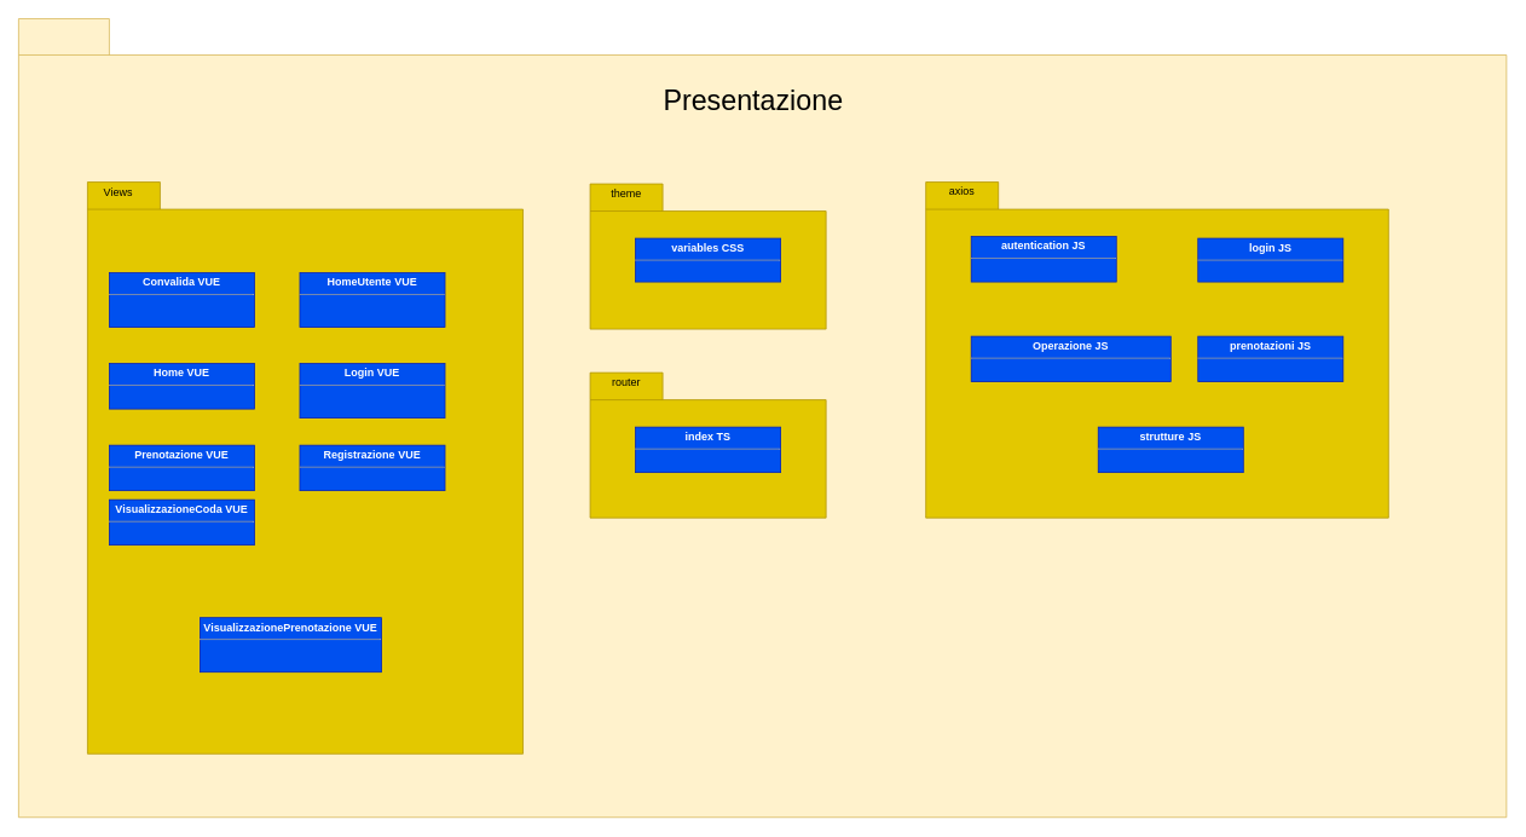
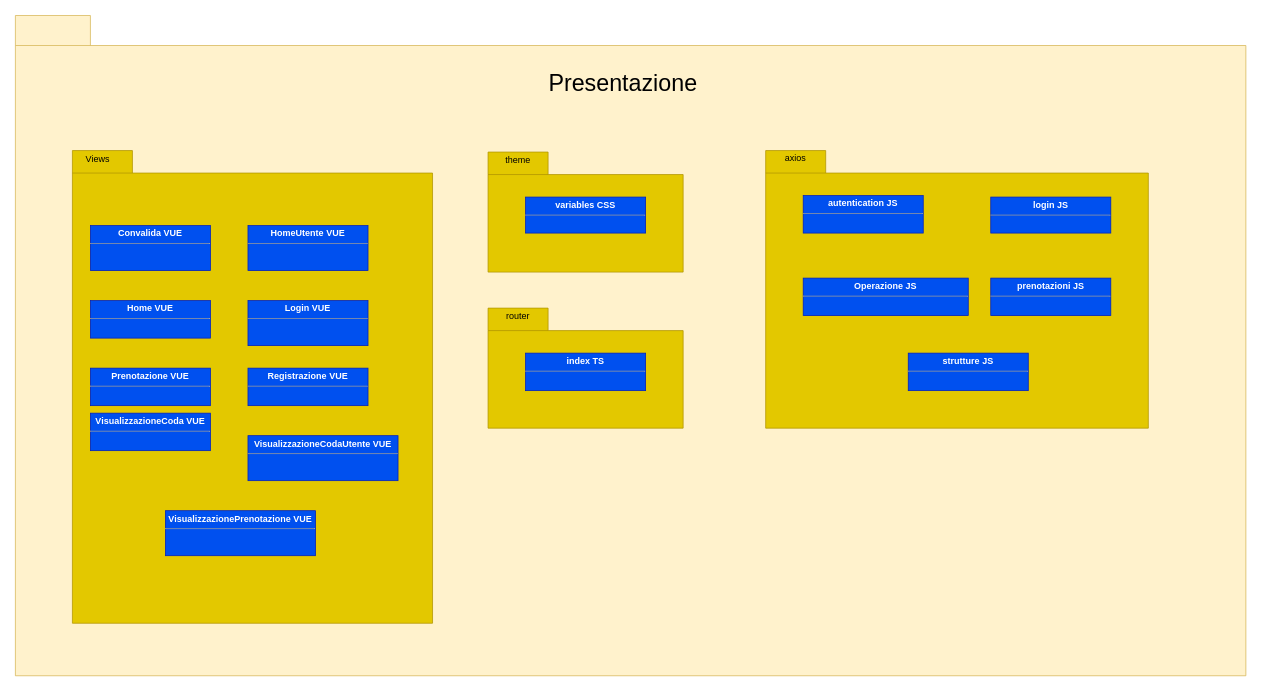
  <mxCell id="0" />
  <mxCell id="1" parent="0" />
  <mxCell id="2" value="" style="shape=folder;fontStyle=1;spacingTop=10;tabWidth=100;tabHeight=40;tabPosition=left;html=1;fillColor=#fff2cc;strokeColor=#d6b656;" parent="1" vertex="1"><mxGeometry x="20" y="20" width="1640" height="880" as="geometry" /></mxCell>
  <mxCell id="3" value="&lt;font style=&quot;font-size: 31px&quot;&gt;Presentazione&lt;/font&gt;" style="text;html=1;strokeColor=none;fillColor=none;align=center;verticalAlign=middle;whiteSpace=wrap;rounded=0;" parent="1" vertex="1"><mxGeometry x="810" y="100" width="40" height="20" as="geometry" /></mxCell>
  <mxCell id="4" value="" style="shape=folder;fontStyle=1;spacingTop=10;tabWidth=80;tabHeight=30;tabPosition=left;html=1;fillColor=#e3c800;strokeColor=#B09500;fontColor=#ffffff;" vertex="1" parent="1"><mxGeometry x="96" y="200" width="480" height="630" as="geometry" /></mxCell>
  <mxCell id="5" value="Views" style="text;html=1;strokeColor=none;fillColor=none;align=center;verticalAlign=middle;whiteSpace=wrap;rounded=0;" vertex="1" parent="1"><mxGeometry x="110" y="202" width="40" height="20" as="geometry" /></mxCell>
  <mxCell id="6" value="&lt;p style=&quot;margin: 0px ; margin-top: 4px ; text-align: center&quot;&gt;&lt;b&gt;Convalida VUE&lt;/b&gt;&lt;/p&gt;&lt;hr size=&quot;1&quot;&gt;&lt;p style=&quot;margin: 0px ; margin-left: 4px&quot;&gt;&lt;br&gt;&lt;/p&gt;&lt;p style=&quot;margin: 0px ; margin-left: 4px&quot;&gt;&lt;br&gt;&lt;/p&gt;" style="verticalAlign=top;align=left;overflow=fill;fontSize=12;fontFamily=Helvetica;html=1;fillColor=#0050ef;strokeColor=#001DBC;fontColor=#ffffff;" vertex="1" parent="1"><mxGeometry x="120" y="300" width="160" height="60" as="geometry" /></mxCell>
  <mxCell id="7" value="&lt;p style=&quot;margin: 0px ; margin-top: 4px ; text-align: center&quot;&gt;&lt;b&gt;Home VUE&lt;/b&gt;&lt;/p&gt;&lt;hr size=&quot;1&quot;&gt;&lt;p style=&quot;margin: 0px ; margin-left: 4px&quot;&gt;&lt;br&gt;&lt;/p&gt;&lt;p style=&quot;margin: 0px ; margin-left: 4px&quot;&gt;&lt;br&gt;&lt;/p&gt;" style="verticalAlign=top;align=left;overflow=fill;fontSize=12;fontFamily=Helvetica;html=1;fillColor=#0050ef;strokeColor=#001DBC;fontColor=#ffffff;" vertex="1" parent="1"><mxGeometry x="120" y="400" width="160" height="50" as="geometry" /></mxCell>
  <mxCell id="8" value="&lt;p style=&quot;margin: 0px ; margin-top: 4px ; text-align: center&quot;&gt;&lt;b&gt;HomeUtente VUE&lt;/b&gt;&lt;/p&gt;&lt;hr size=&quot;1&quot;&gt;&lt;p style=&quot;margin: 0px ; margin-left: 4px&quot;&gt;&lt;br&gt;&lt;/p&gt;&lt;p style=&quot;margin: 0px ; margin-left: 4px&quot;&gt;&lt;br&gt;&lt;/p&gt;" style="verticalAlign=top;align=left;overflow=fill;fontSize=12;fontFamily=Helvetica;html=1;fillColor=#0050ef;strokeColor=#001DBC;fontColor=#ffffff;" vertex="1" parent="1"><mxGeometry x="330" y="300" width="160" height="60" as="geometry" /></mxCell>
  <mxCell id="9" value="&lt;p style=&quot;margin: 0px ; margin-top: 4px ; text-align: center&quot;&gt;&lt;b&gt;Login VUE&lt;/b&gt;&lt;/p&gt;&lt;hr size=&quot;1&quot;&gt;&lt;p style=&quot;margin: 0px ; margin-left: 4px&quot;&gt;&lt;br&gt;&lt;/p&gt;&lt;p style=&quot;margin: 0px ; margin-left: 4px&quot;&gt;&lt;br&gt;&lt;/p&gt;" style="verticalAlign=top;align=left;overflow=fill;fontSize=12;fontFamily=Helvetica;html=1;fillColor=#0050ef;strokeColor=#001DBC;fontColor=#ffffff;" vertex="1" parent="1"><mxGeometry x="330" y="400" width="160" height="60" as="geometry" /></mxCell>
  <mxCell id="10" value="&lt;p style=&quot;margin: 0px ; margin-top: 4px ; text-align: center&quot;&gt;&lt;b&gt;Prenotazione VUE&lt;/b&gt;&lt;/p&gt;&lt;hr size=&quot;1&quot;&gt;&lt;p style=&quot;margin: 0px ; margin-left: 4px&quot;&gt;&lt;br&gt;&lt;/p&gt;&lt;p style=&quot;margin: 0px ; margin-left: 4px&quot;&gt;&lt;br&gt;&lt;/p&gt;" style="verticalAlign=top;align=left;overflow=fill;fontSize=12;fontFamily=Helvetica;html=1;fillColor=#0050ef;strokeColor=#001DBC;fontColor=#ffffff;" vertex="1" parent="1"><mxGeometry x="120" y="490" width="160" height="50" as="geometry" /></mxCell>
  <mxCell id="11" value="&lt;p style=&quot;margin: 0px ; margin-top: 4px ; text-align: center&quot;&gt;&lt;b&gt;Registrazione VUE&lt;/b&gt;&lt;/p&gt;&lt;hr size=&quot;1&quot;&gt;&lt;p style=&quot;margin: 0px ; margin-left: 4px&quot;&gt;&lt;br&gt;&lt;/p&gt;&lt;p style=&quot;margin: 0px ; margin-left: 4px&quot;&gt;&lt;br&gt;&lt;/p&gt;" style="verticalAlign=top;align=left;overflow=fill;fontSize=12;fontFamily=Helvetica;html=1;fillColor=#0050ef;strokeColor=#001DBC;fontColor=#ffffff;" vertex="1" parent="1"><mxGeometry x="330" y="490" width="160" height="50" as="geometry" /></mxCell>
  <mxCell id="12" value="&lt;p style=&quot;margin: 0px ; margin-top: 4px ; text-align: center&quot;&gt;&lt;b&gt;VisualizzazioneCoda VUE&lt;/b&gt;&lt;/p&gt;&lt;hr size=&quot;1&quot;&gt;&lt;p style=&quot;margin: 0px ; margin-left: 4px&quot;&gt;&lt;br&gt;&lt;/p&gt;&lt;p style=&quot;margin: 0px ; margin-left: 4px&quot;&gt;&lt;br&gt;&lt;/p&gt;" style="verticalAlign=top;align=left;overflow=fill;fontSize=12;fontFamily=Helvetica;html=1;fillColor=#0050ef;strokeColor=#001DBC;fontColor=#ffffff;" vertex="1" parent="1"><mxGeometry x="120" y="550" width="160" height="50" as="geometry" /></mxCell>
+ <mxCell id="13" value="&lt;p style=&quot;margin: 0px ; margin-top: 4px ; text-align: center&quot;&gt;&lt;b&gt;VisualizzazioneCodaUtente VUE&lt;/b&gt;&lt;/p&gt;&lt;hr size=&quot;1&quot;&gt;&lt;p style=&quot;margin: 0px ; margin-left: 4px&quot;&gt;&lt;br&gt;&lt;/p&gt;&lt;p style=&quot;margin: 0px ; margin-left: 4px&quot;&gt;&lt;br&gt;&lt;/p&gt;" style="verticalAlign=top;align=left;overflow=fill;fontSize=12;fontFamily=Helvetica;html=1;fillColor=#0050ef;strokeColor=#001DBC;fontColor=#ffffff;" vertex="1" parent="1"><mxGeometry x="330" y="580" width="200" height="60" as="geometry" /></mxCell>
  <mxCell id="14" value="&lt;p style=&quot;margin: 0px ; margin-top: 4px ; text-align: center&quot;&gt;&lt;b&gt;VisualizzazionePrenotazione VUE&lt;/b&gt;&lt;/p&gt;&lt;hr size=&quot;1&quot;&gt;&lt;p style=&quot;margin: 0px ; margin-left: 4px&quot;&gt;&lt;br&gt;&lt;/p&gt;&lt;p style=&quot;margin: 0px ; margin-left: 4px&quot;&gt;&lt;br&gt;&lt;/p&gt;" style="verticalAlign=top;align=left;overflow=fill;fontSize=12;fontFamily=Helvetica;html=1;fillColor=#0050ef;strokeColor=#001DBC;fontColor=#ffffff;" vertex="1" parent="1"><mxGeometry x="220" y="680" width="200" height="60" as="geometry" /></mxCell>
  <mxCell id="15" value="" style="shape=folder;fontStyle=1;spacingTop=10;tabWidth=80;tabHeight=30;tabPosition=left;html=1;fillColor=#e3c800;strokeColor=#B09500;fontColor=#ffffff;" vertex="1" parent="1"><mxGeometry x="650" y="202" width="260" height="160" as="geometry" /></mxCell>
  <mxCell id="16" value="theme" style="text;html=1;strokeColor=none;fillColor=none;align=center;verticalAlign=middle;whiteSpace=wrap;rounded=0;" vertex="1" parent="1"><mxGeometry x="670" y="203" width="40" height="20" as="geometry" /></mxCell>
  <mxCell id="17" value="&lt;p style=&quot;margin: 0px ; margin-top: 4px ; text-align: center&quot;&gt;&lt;b&gt;variables CSS&lt;/b&gt;&lt;/p&gt;&lt;hr size=&quot;1&quot;&gt;&lt;p style=&quot;margin: 0px ; margin-left: 4px&quot;&gt;&lt;br&gt;&lt;/p&gt;&lt;p style=&quot;margin: 0px ; margin-left: 4px&quot;&gt;&lt;br&gt;&lt;/p&gt;" style="verticalAlign=top;align=left;overflow=fill;fontSize=12;fontFamily=Helvetica;html=1;fillColor=#0050ef;strokeColor=#001DBC;fontColor=#ffffff;" vertex="1" parent="1"><mxGeometry x="700" y="262" width="160" height="48" as="geometry" /></mxCell>
  <mxCell id="18" value="" style="shape=folder;fontStyle=1;spacingTop=10;tabWidth=80;tabHeight=30;tabPosition=left;html=1;fillColor=#e3c800;strokeColor=#B09500;fontColor=#ffffff;" vertex="1" parent="1"><mxGeometry x="650" y="410" width="260" height="160" as="geometry" /></mxCell>
  <mxCell id="19" value="router" style="text;html=1;strokeColor=none;fillColor=none;align=center;verticalAlign=middle;whiteSpace=wrap;rounded=0;" vertex="1" parent="1"><mxGeometry x="670" y="411" width="40" height="20" as="geometry" /></mxCell>
  <mxCell id="20" value="&lt;p style=&quot;margin: 0px ; margin-top: 4px ; text-align: center&quot;&gt;&lt;b&gt;index TS&lt;/b&gt;&lt;/p&gt;&lt;hr size=&quot;1&quot;&gt;&lt;p style=&quot;margin: 0px ; margin-left: 4px&quot;&gt;&lt;br&gt;&lt;/p&gt;&lt;p style=&quot;margin: 0px ; margin-left: 4px&quot;&gt;&lt;br&gt;&lt;/p&gt;" style="verticalAlign=top;align=left;overflow=fill;fontSize=12;fontFamily=Helvetica;html=1;fillColor=#0050ef;strokeColor=#001DBC;fontColor=#ffffff;" vertex="1" parent="1"><mxGeometry x="700" y="470" width="160" height="50" as="geometry" /></mxCell>
  <mxCell id="21" value="" style="shape=folder;fontStyle=1;spacingTop=10;tabWidth=80;tabHeight=30;tabPosition=left;html=1;fillColor=#e3c800;strokeColor=#B09500;fontColor=#ffffff;" vertex="1" parent="1"><mxGeometry x="1020" y="200" width="510" height="370" as="geometry" /></mxCell>
  <mxCell id="22" value="axios" style="text;html=1;strokeColor=none;fillColor=none;align=center;verticalAlign=middle;whiteSpace=wrap;rounded=0;" vertex="1" parent="1"><mxGeometry x="1040" y="201" width="40" height="20" as="geometry" /></mxCell>
  <mxCell id="23" value="&lt;p style=&quot;margin: 0px ; margin-top: 4px ; text-align: center&quot;&gt;&lt;b&gt;autentication JS&lt;/b&gt;&lt;/p&gt;&lt;hr size=&quot;1&quot;&gt;&lt;p style=&quot;margin: 0px ; margin-left: 4px&quot;&gt;&lt;br&gt;&lt;/p&gt;&lt;p style=&quot;margin: 0px ; margin-left: 4px&quot;&gt;&lt;br&gt;&lt;/p&gt;" style="verticalAlign=top;align=left;overflow=fill;fontSize=12;fontFamily=Helvetica;html=1;fillColor=#0050ef;strokeColor=#001DBC;fontColor=#ffffff;" vertex="1" parent="1"><mxGeometry x="1070" y="260" width="160" height="50" as="geometry" /></mxCell>
  <mxCell id="24" value="&lt;p style=&quot;margin: 0px ; margin-top: 4px ; text-align: center&quot;&gt;&lt;b&gt;login JS&lt;/b&gt;&lt;/p&gt;&lt;hr size=&quot;1&quot;&gt;&lt;p style=&quot;margin: 0px ; margin-left: 4px&quot;&gt;&lt;br&gt;&lt;/p&gt;&lt;p style=&quot;margin: 0px ; margin-left: 4px&quot;&gt;&lt;br&gt;&lt;/p&gt;" style="verticalAlign=top;align=left;overflow=fill;fontSize=12;fontFamily=Helvetica;html=1;fillColor=#0050ef;strokeColor=#001DBC;fontColor=#ffffff;" vertex="1" parent="1"><mxGeometry x="1320" y="262" width="160" height="48" as="geometry" /></mxCell>
  <mxCell id="25" value="&lt;p style=&quot;margin: 0px ; margin-top: 4px ; text-align: center&quot;&gt;&lt;b&gt;Operazione JS&lt;/b&gt;&lt;/p&gt;&lt;hr size=&quot;1&quot;&gt;&lt;p style=&quot;margin: 0px ; margin-left: 4px&quot;&gt;&lt;br&gt;&lt;/p&gt;&lt;p style=&quot;margin: 0px ; margin-left: 4px&quot;&gt;&lt;br&gt;&lt;/p&gt;" style="verticalAlign=top;align=left;overflow=fill;fontSize=12;fontFamily=Helvetica;html=1;fillColor=#0050ef;strokeColor=#001DBC;fontColor=#ffffff;" vertex="1" parent="1"><mxGeometry x="1070" y="370" width="220" height="50" as="geometry" /></mxCell>
  <mxCell id="26" value="&lt;p style=&quot;margin: 0px ; margin-top: 4px ; text-align: center&quot;&gt;&lt;b&gt;prenotazioni JS&lt;/b&gt;&lt;/p&gt;&lt;hr size=&quot;1&quot;&gt;&lt;p style=&quot;margin: 0px ; margin-left: 4px&quot;&gt;&lt;br&gt;&lt;/p&gt;&lt;p style=&quot;margin: 0px ; margin-left: 4px&quot;&gt;&lt;br&gt;&lt;/p&gt;" style="verticalAlign=top;align=left;overflow=fill;fontSize=12;fontFamily=Helvetica;html=1;fillColor=#0050ef;strokeColor=#001DBC;fontColor=#ffffff;" vertex="1" parent="1"><mxGeometry x="1320" y="370" width="160" height="50" as="geometry" /></mxCell>
  <mxCell id="27" value="&lt;p style=&quot;margin: 0px ; margin-top: 4px ; text-align: center&quot;&gt;&lt;b&gt;strutture JS&lt;/b&gt;&lt;/p&gt;&lt;hr size=&quot;1&quot;&gt;&lt;p style=&quot;margin: 0px ; margin-left: 4px&quot;&gt;&lt;br&gt;&lt;/p&gt;&lt;p style=&quot;margin: 0px ; margin-left: 4px&quot;&gt;&lt;br&gt;&lt;/p&gt;" style="verticalAlign=top;align=left;overflow=fill;fontSize=12;fontFamily=Helvetica;html=1;fillColor=#0050ef;strokeColor=#001DBC;fontColor=#ffffff;" vertex="1" parent="1"><mxGeometry x="1210" y="470" width="160" height="50" as="geometry" /></mxCell>
